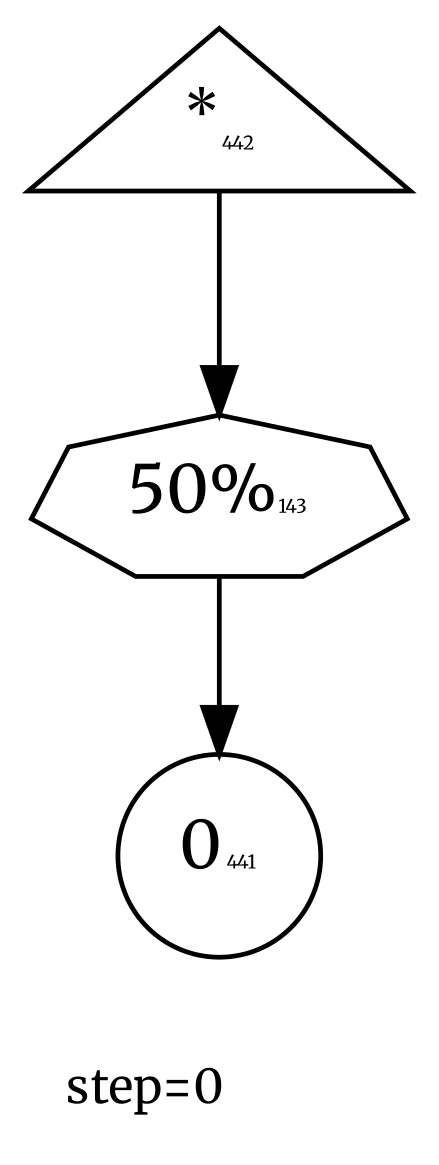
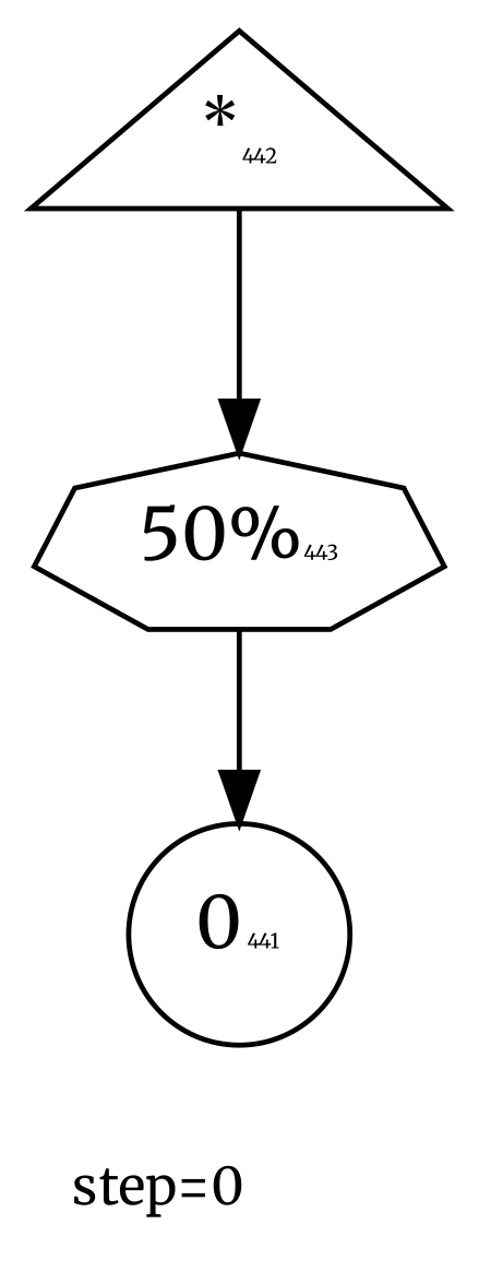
  digraph {
    fontsize=10
    label="step=0"
    labeljust=left
    labelloc=bottom
    fontname=Merriweather
    node [color=black labelfontcolor=black peripheries=1 fontname=Merriweather]
    edge [color=black fontname=Merriweather]
    n1 [label=<0<FONT POINT-SIZE='4'>441</FONT>> shape=circle]
    n2 [label=<<SUP>*</SUP><FONT POINT-SIZE='4'>442</FONT>> shape=triangle]
-   n3 [label=<50%<FONT POINT-SIZE='4'>143</FONT>> shape=septagon labelfontcolor=""]
+   n3 [label=<50%<FONT POINT-SIZE='4'>443</FONT>> shape=septagon labelfontcolor=""]
    n2 -> n3
    n3 -> n1
  }
